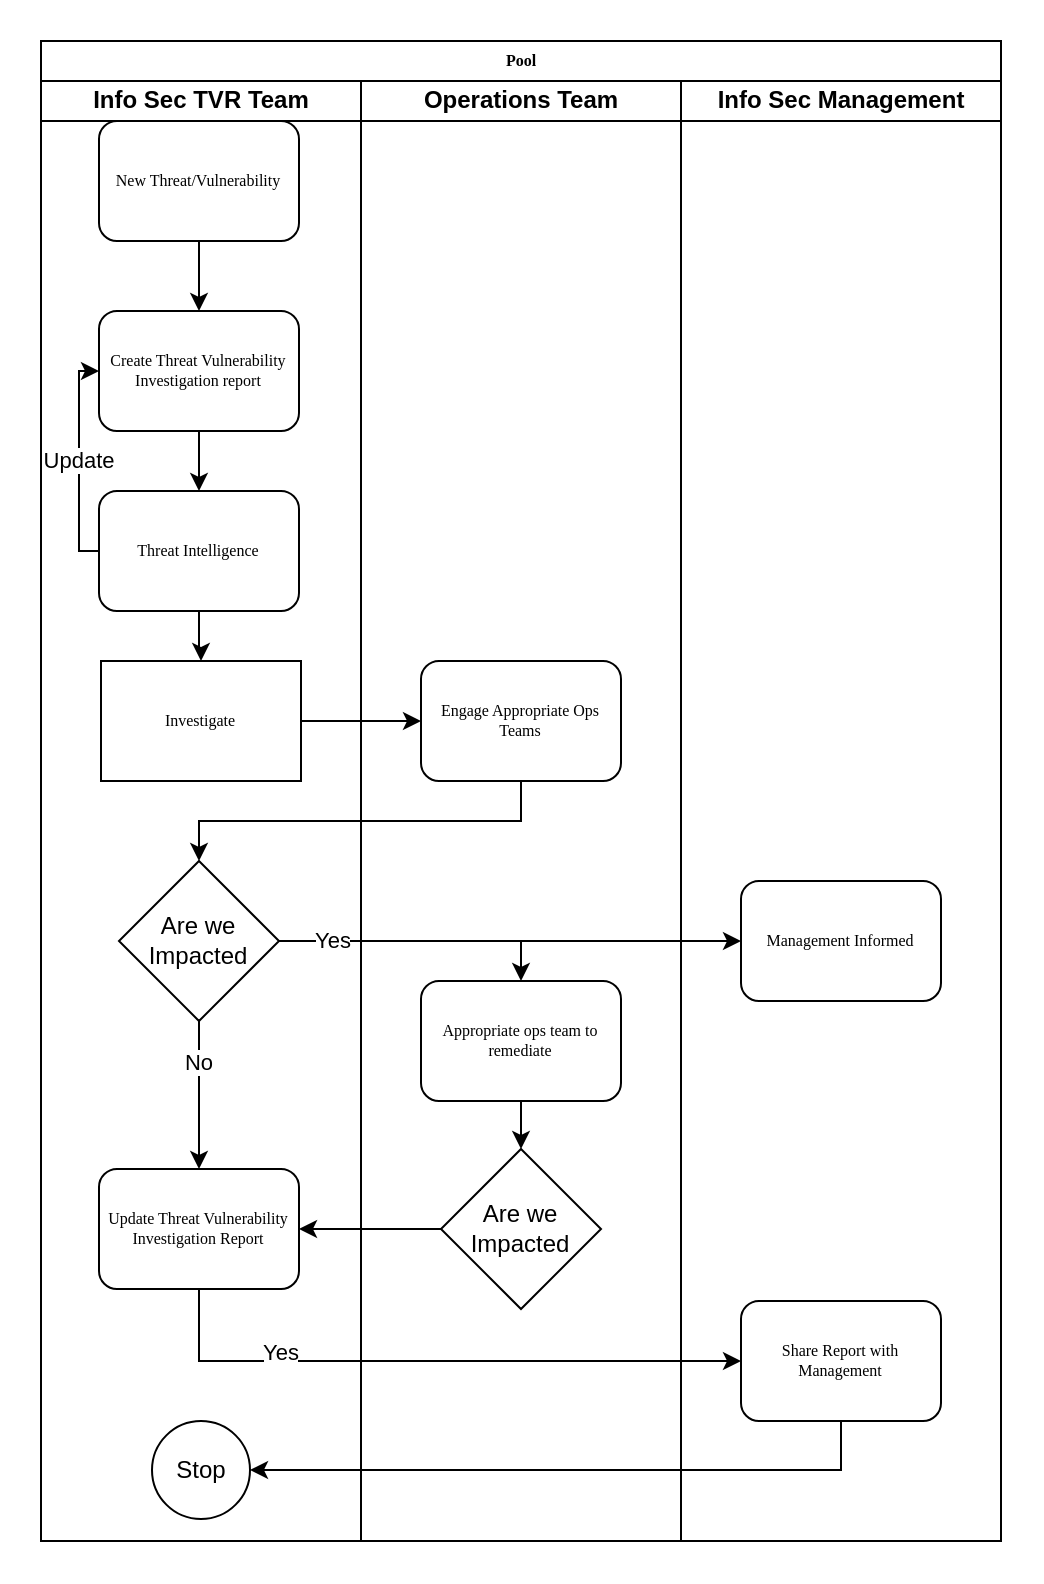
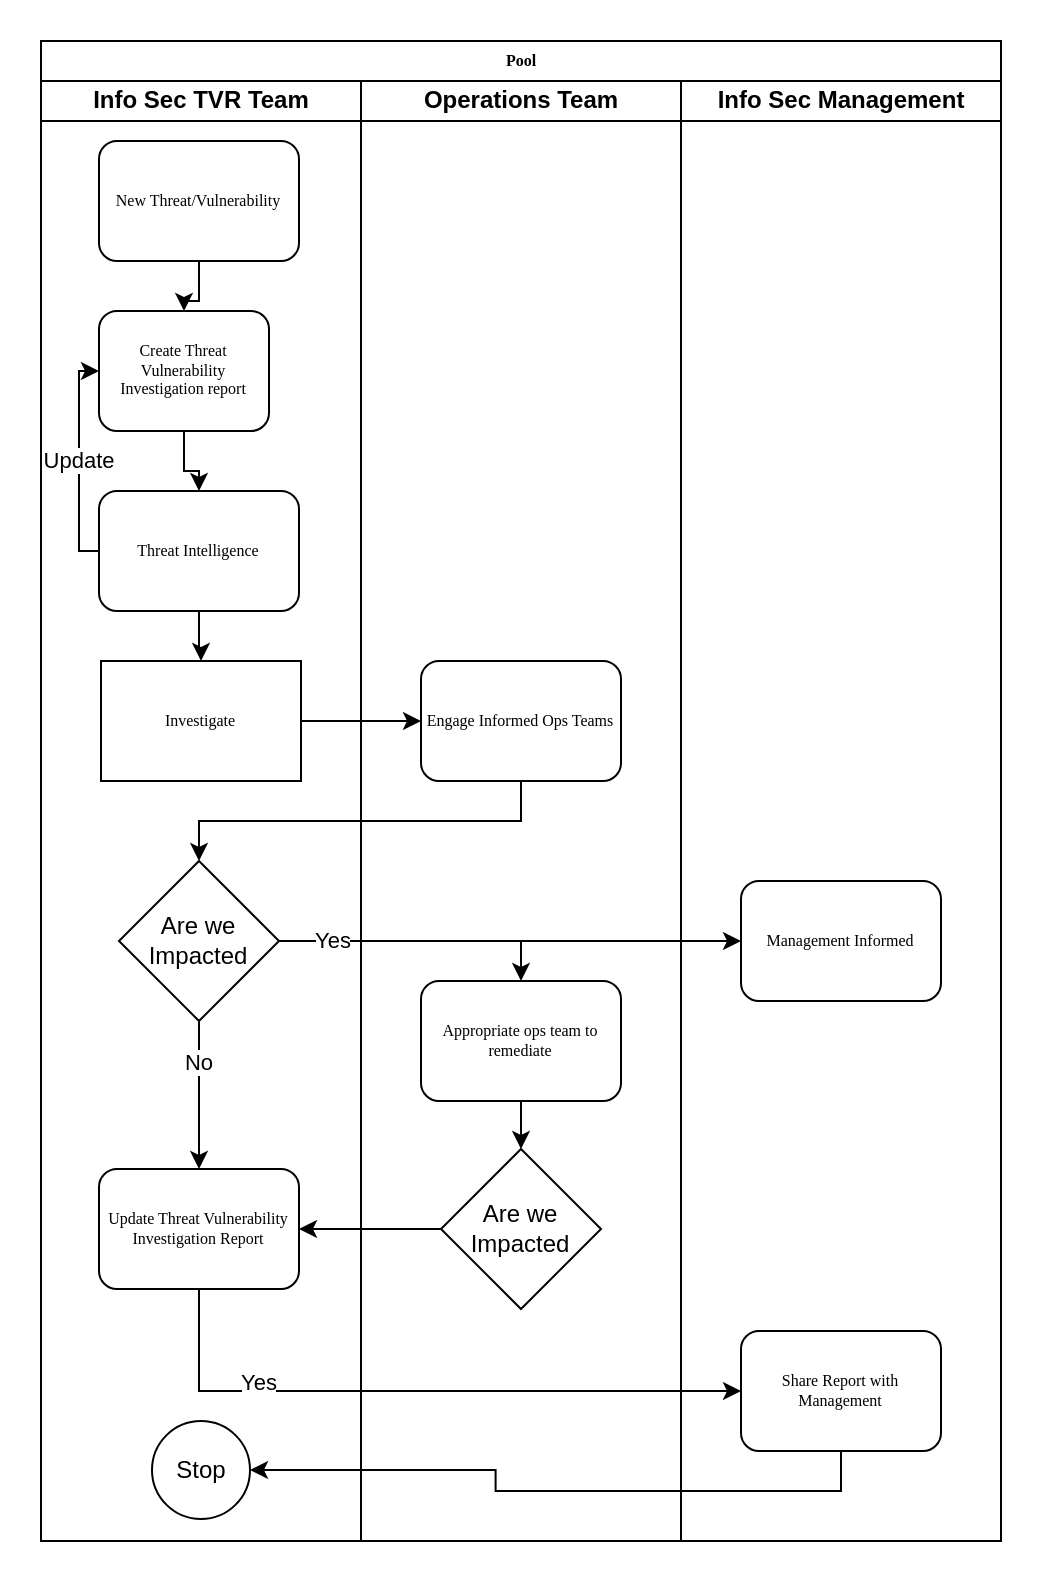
  <mxCell id="0" />
  <mxCell id="1" parent="0" />
  <mxCell id="2" value="Pool" style="swimlane;html=1;childLayout=stackLayout;startSize=20;rounded=0;shadow=0;labelBackgroundColor=none;strokeWidth=1;fontFamily=Verdana;fontSize=8;align=center;" parent="1" vertex="1"><mxGeometry x="20" y="20" width="480" height="750" as="geometry" /></mxCell>
  <mxCell id="3" style="edgeStyle=orthogonalEdgeStyle;rounded=0;orthogonalLoop=1;jettySize=auto;html=1;exitX=1;exitY=0.5;exitDx=0;exitDy=0;entryX=0;entryY=0.5;entryDx=0;entryDy=0;" edge="1" parent="2" source="12" target="24"><mxGeometry relative="1" as="geometry" /></mxCell>
  <mxCell id="4" value="Info Sec TVR Team" style="swimlane;html=1;startSize=20;" parent="2" vertex="1"><mxGeometry y="20" width="160" height="730" as="geometry" /></mxCell>
  <mxCell id="5" value="" style="edgeStyle=orthogonalEdgeStyle;rounded=0;orthogonalLoop=1;jettySize=auto;html=1;" edge="1" parent="4" source="6" target="11"><mxGeometry relative="1" as="geometry" /></mxCell>
- <mxCell id="6" value="New Threat/Vulnerability" style="rounded=1;whiteSpace=wrap;html=1;shadow=0;labelBackgroundColor=none;strokeWidth=1;fontFamily=Verdana;fontSize=8;align=center;" parent="4" vertex="1"><mxGeometry x="29" y="20" width="100" height="60" as="geometry" /></mxCell>
+ <mxCell id="6" value="New Threat/Vulnerability" style="rounded=1;whiteSpace=wrap;html=1;shadow=0;labelBackgroundColor=none;strokeWidth=1;fontFamily=Verdana;fontSize=8;align=center;" parent="4" vertex="1"><mxGeometry x="29" y="30" width="100" height="60" as="geometry" /></mxCell>
  <mxCell id="7" value="Update" style="edgeStyle=orthogonalEdgeStyle;rounded=0;orthogonalLoop=1;jettySize=auto;html=1;exitX=0;exitY=0.5;exitDx=0;exitDy=0;entryX=0;entryY=0.5;entryDx=0;entryDy=0;" edge="1" parent="4" source="9" target="11"><mxGeometry relative="1" as="geometry"><Array as="points"><mxPoint x="19" y="235" /><mxPoint x="19" y="145" /></Array></mxGeometry></mxCell>
  <mxCell id="8" value="" style="edgeStyle=orthogonalEdgeStyle;rounded=0;orthogonalLoop=1;jettySize=auto;html=1;" edge="1" parent="4" source="9" target="16"><mxGeometry relative="1" as="geometry" /></mxCell>
  <mxCell id="9" value="Threat Intelligence" style="rounded=1;whiteSpace=wrap;html=1;shadow=0;labelBackgroundColor=none;strokeWidth=1;fontFamily=Verdana;fontSize=8;align=center;" parent="4" vertex="1"><mxGeometry x="29" y="205" width="100" height="60" as="geometry" /></mxCell>
  <mxCell id="10" value="" style="edgeStyle=orthogonalEdgeStyle;rounded=0;orthogonalLoop=1;jettySize=auto;html=1;" edge="1" parent="4" source="11" target="9"><mxGeometry relative="1" as="geometry" /></mxCell>
- <mxCell id="11" value="Create Threat Vulnerability&lt;br&gt;Investigation report" style="rounded=1;whiteSpace=wrap;html=1;shadow=0;labelBackgroundColor=none;strokeWidth=1;fontFamily=Verdana;fontSize=8;align=center;" vertex="1" parent="4"><mxGeometry x="29" y="115" width="100" height="60" as="geometry" /></mxCell>
+ <mxCell id="11" value="Create Threat Vulnerability&lt;br&gt;Investigation report" style="rounded=1;whiteSpace=wrap;html=1;shadow=0;labelBackgroundColor=none;strokeWidth=1;fontFamily=Verdana;fontSize=8;align=center;" vertex="1" parent="4"><mxGeometry x="29" y="115" width="85" height="60" as="geometry" /></mxCell>
  <mxCell id="12" value="Are we Impacted" style="rhombus;whiteSpace=wrap;html=1;" vertex="1" parent="4"><mxGeometry x="39" y="390" width="80" height="80" as="geometry" /></mxCell>
  <mxCell id="13" value="Update Threat Vulnerability Investigation Report" style="rounded=1;whiteSpace=wrap;html=1;shadow=0;labelBackgroundColor=none;strokeWidth=1;fontFamily=Verdana;fontSize=8;align=center;" vertex="1" parent="4"><mxGeometry x="29" y="544" width="100" height="60" as="geometry" /></mxCell>
  <mxCell id="14" value="No" style="edgeStyle=orthogonalEdgeStyle;rounded=0;orthogonalLoop=1;jettySize=auto;html=1;exitX=0.5;exitY=1;exitDx=0;exitDy=0;entryX=0.5;entryY=0;entryDx=0;entryDy=0;" edge="1" parent="4" source="12" target="13"><mxGeometry x="-0.419" relative="1" as="geometry"><mxPoint as="offset" /></mxGeometry></mxCell>
  <mxCell id="15" value="Stop" style="ellipse;whiteSpace=wrap;html=1;aspect=fixed;" vertex="1" parent="4"><mxGeometry x="55.5" y="670" width="49" height="49" as="geometry" /></mxCell>
  <mxCell id="16" value="Investigate" style="whiteSpace=wrap;html=1;shadow=0;labelBackgroundColor=none;strokeWidth=1;fontFamily=Verdana;fontSize=8;align=center;rounded=0;" vertex="1" parent="4"><mxGeometry x="30" y="290" width="100" height="60" as="geometry" /></mxCell>
  <mxCell id="17" value="Operations Team" style="swimlane;html=1;startSize=20;" parent="2" vertex="1"><mxGeometry x="160" y="20" width="160" height="730" as="geometry" /></mxCell>
  <mxCell id="18" value="" style="edgeStyle=orthogonalEdgeStyle;rounded=0;orthogonalLoop=1;jettySize=auto;html=1;entryX=0.5;entryY=0;entryDx=0;entryDy=0;" edge="1" parent="17" source="19" target="21"><mxGeometry relative="1" as="geometry"><mxPoint x="80" y="530" as="targetPoint" /></mxGeometry></mxCell>
  <mxCell id="19" value="Appropriate ops team to remediate" style="rounded=1;whiteSpace=wrap;html=1;shadow=0;labelBackgroundColor=none;strokeWidth=1;fontFamily=Verdana;fontSize=8;align=center;" parent="17" vertex="1"><mxGeometry x="30" y="450" width="100" height="60" as="geometry" /></mxCell>
- <mxCell id="20" value="Engage Appropriate Ops Teams" style="rounded=1;whiteSpace=wrap;html=1;shadow=0;labelBackgroundColor=none;strokeWidth=1;fontFamily=Verdana;fontSize=8;align=center;" vertex="1" parent="17"><mxGeometry x="30" y="290" width="100" height="60" as="geometry" /></mxCell>
+ <mxCell id="20" value="Engage Informed Ops Teams" style="rounded=1;whiteSpace=wrap;html=1;shadow=0;labelBackgroundColor=none;strokeWidth=1;fontFamily=Verdana;fontSize=8;align=center;" vertex="1" parent="17"><mxGeometry x="30" y="290" width="100" height="60" as="geometry" /></mxCell>
  <mxCell id="21" value="Are we Impacted" style="rhombus;whiteSpace=wrap;html=1;" vertex="1" parent="17"><mxGeometry x="40" y="534" width="80" height="80" as="geometry" /></mxCell>
  <mxCell id="22" value="Info Sec Management" style="swimlane;html=1;startSize=20;" parent="2" vertex="1"><mxGeometry x="320" y="20" width="160" height="730" as="geometry" /></mxCell>
- <mxCell id="23" value="Share Report with Management" style="rounded=1;whiteSpace=wrap;html=1;shadow=0;labelBackgroundColor=none;strokeWidth=1;fontFamily=Verdana;fontSize=8;align=center;" vertex="1" parent="22"><mxGeometry x="30" y="610" width="100" height="60" as="geometry" /></mxCell>
+ <mxCell id="23" value="Share Report with Management" style="rounded=1;whiteSpace=wrap;html=1;shadow=0;labelBackgroundColor=none;strokeWidth=1;fontFamily=Verdana;fontSize=8;align=center;" vertex="1" parent="22"><mxGeometry x="30" y="625" width="100" height="60" as="geometry" /></mxCell>
  <mxCell id="24" value="Management Informed" style="rounded=1;whiteSpace=wrap;html=1;shadow=0;labelBackgroundColor=none;strokeWidth=1;fontFamily=Verdana;fontSize=8;align=center;" vertex="1" parent="22"><mxGeometry x="30" y="400" width="100" height="60" as="geometry" /></mxCell>
  <mxCell id="25" style="edgeStyle=orthogonalEdgeStyle;rounded=0;orthogonalLoop=1;jettySize=auto;html=1;exitX=0.5;exitY=1;exitDx=0;exitDy=0;entryX=0;entryY=0.5;entryDx=0;entryDy=0;" edge="1" parent="2" source="13" target="23"><mxGeometry relative="1" as="geometry" /></mxCell>
  <mxCell id="26" value="Yes" style="edgeLabel;html=1;align=center;verticalAlign=middle;resizable=0;points=[];" vertex="1" connectable="0" parent="25"><mxGeometry x="-0.49" y="2" relative="1" as="geometry"><mxPoint x="-2" y="-3" as="offset" /></mxGeometry></mxCell>
  <mxCell id="27" value="Yes" style="edgeStyle=orthogonalEdgeStyle;rounded=0;orthogonalLoop=1;jettySize=auto;html=1;exitX=1;exitY=0.5;exitDx=0;exitDy=0;entryX=0.5;entryY=0;entryDx=0;entryDy=0;" edge="1" parent="2" source="12" target="19"><mxGeometry x="-0.622" relative="1" as="geometry"><mxPoint as="offset" /></mxGeometry></mxCell>
  <mxCell id="28" value="" style="edgeStyle=orthogonalEdgeStyle;rounded=0;orthogonalLoop=1;jettySize=auto;html=1;exitX=0;exitY=0.5;exitDx=0;exitDy=0;" edge="1" parent="2" source="21" target="13"><mxGeometry relative="1" as="geometry"><mxPoint x="190" y="580" as="sourcePoint" /></mxGeometry></mxCell>
  <mxCell id="29" style="edgeStyle=orthogonalEdgeStyle;rounded=0;orthogonalLoop=1;jettySize=auto;html=1;exitX=0.5;exitY=1;exitDx=0;exitDy=0;entryX=1;entryY=0.5;entryDx=0;entryDy=0;" edge="1" parent="2" source="23" target="15"><mxGeometry relative="1" as="geometry" /></mxCell>
  <mxCell id="30" style="edgeStyle=orthogonalEdgeStyle;rounded=0;orthogonalLoop=1;jettySize=auto;html=1;exitX=1;exitY=0.5;exitDx=0;exitDy=0;" edge="1" parent="2" source="16" target="20"><mxGeometry relative="1" as="geometry" /></mxCell>
  <mxCell id="31" style="edgeStyle=orthogonalEdgeStyle;rounded=0;orthogonalLoop=1;jettySize=auto;html=1;exitX=0.5;exitY=1;exitDx=0;exitDy=0;" edge="1" parent="2" source="20" target="12"><mxGeometry relative="1" as="geometry" /></mxCell>
